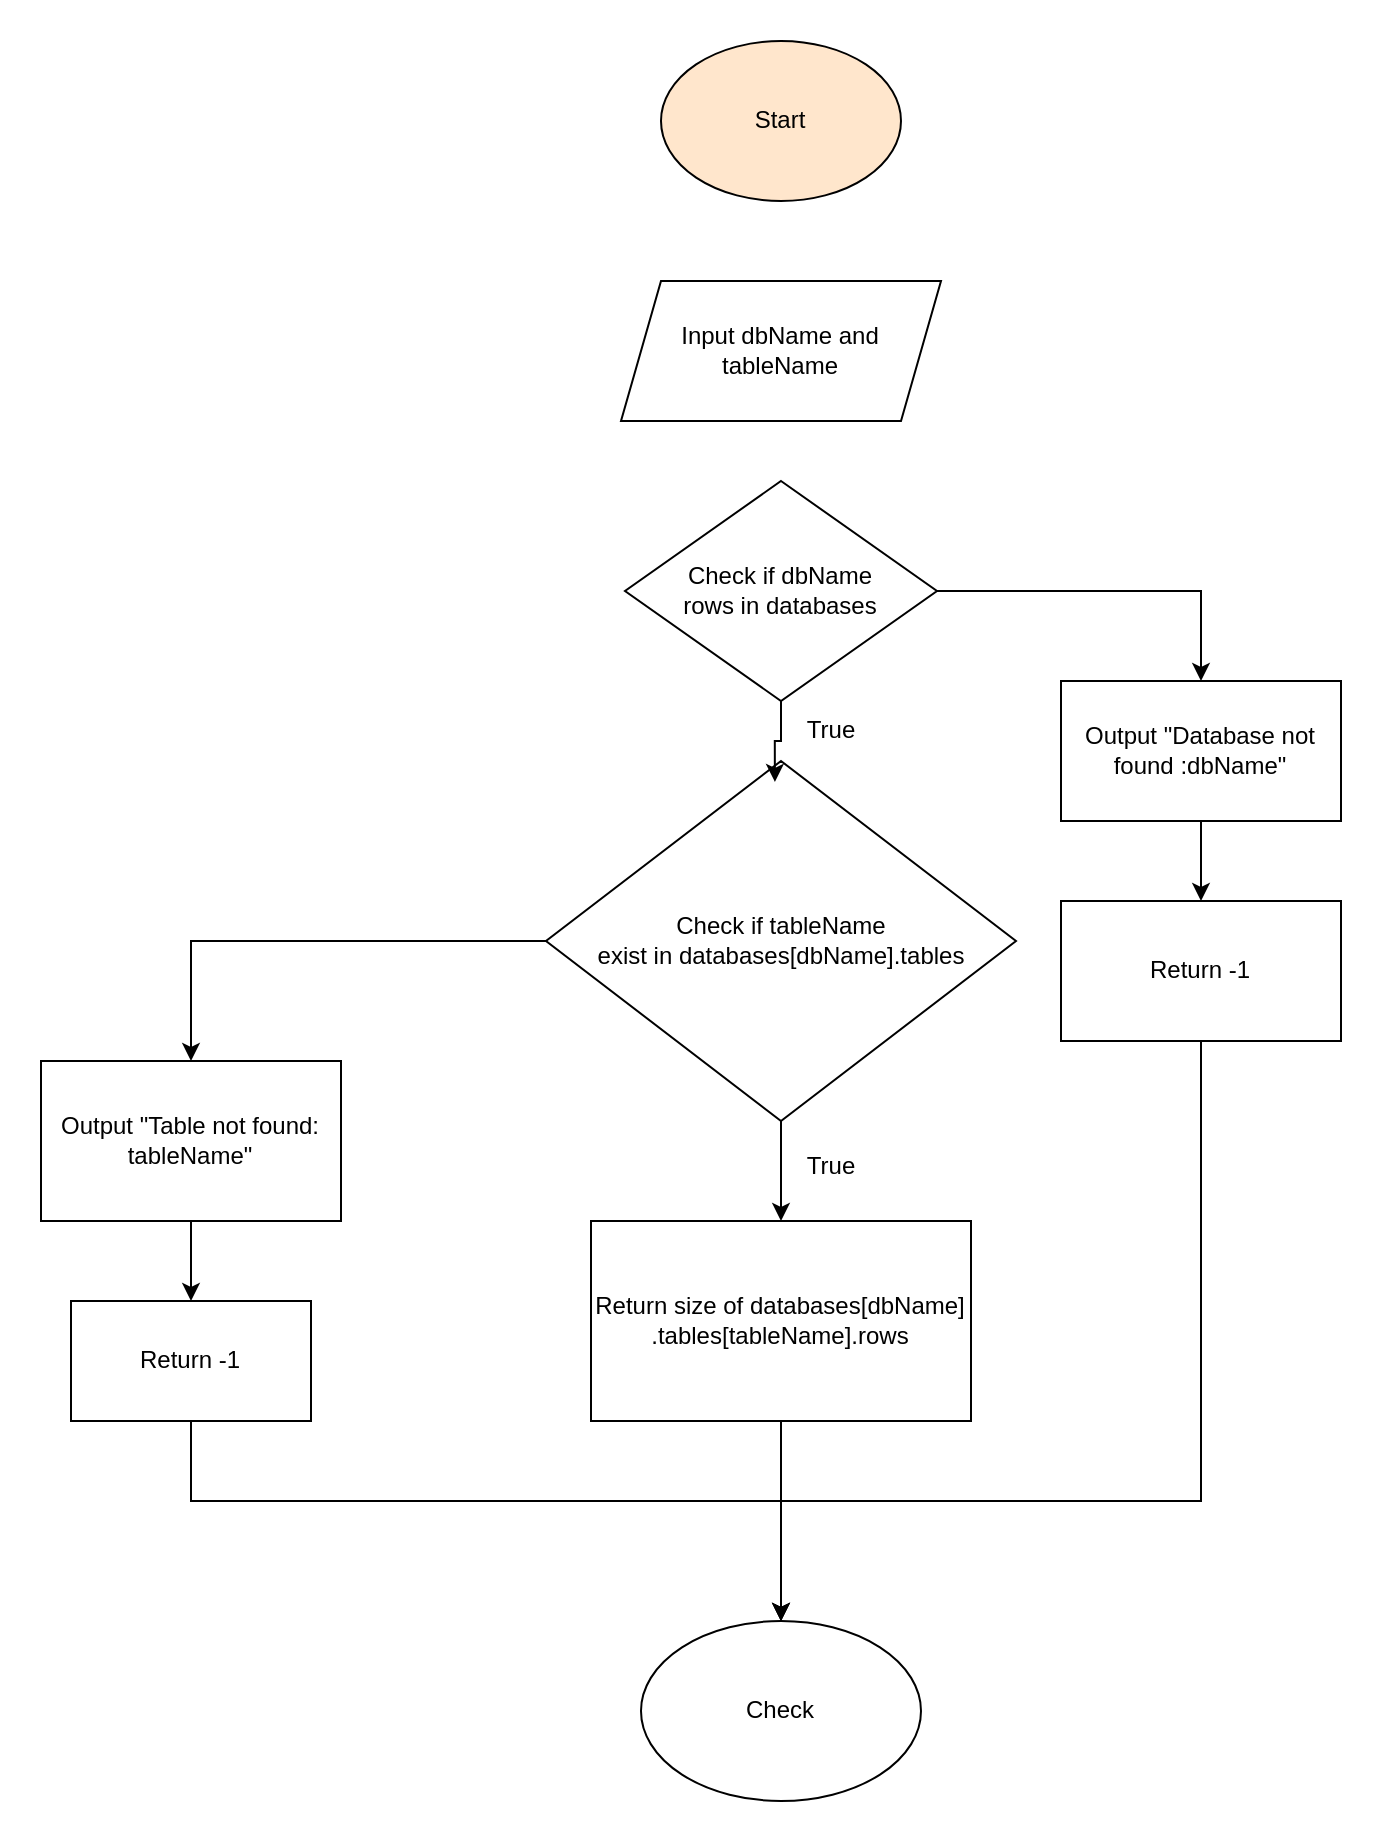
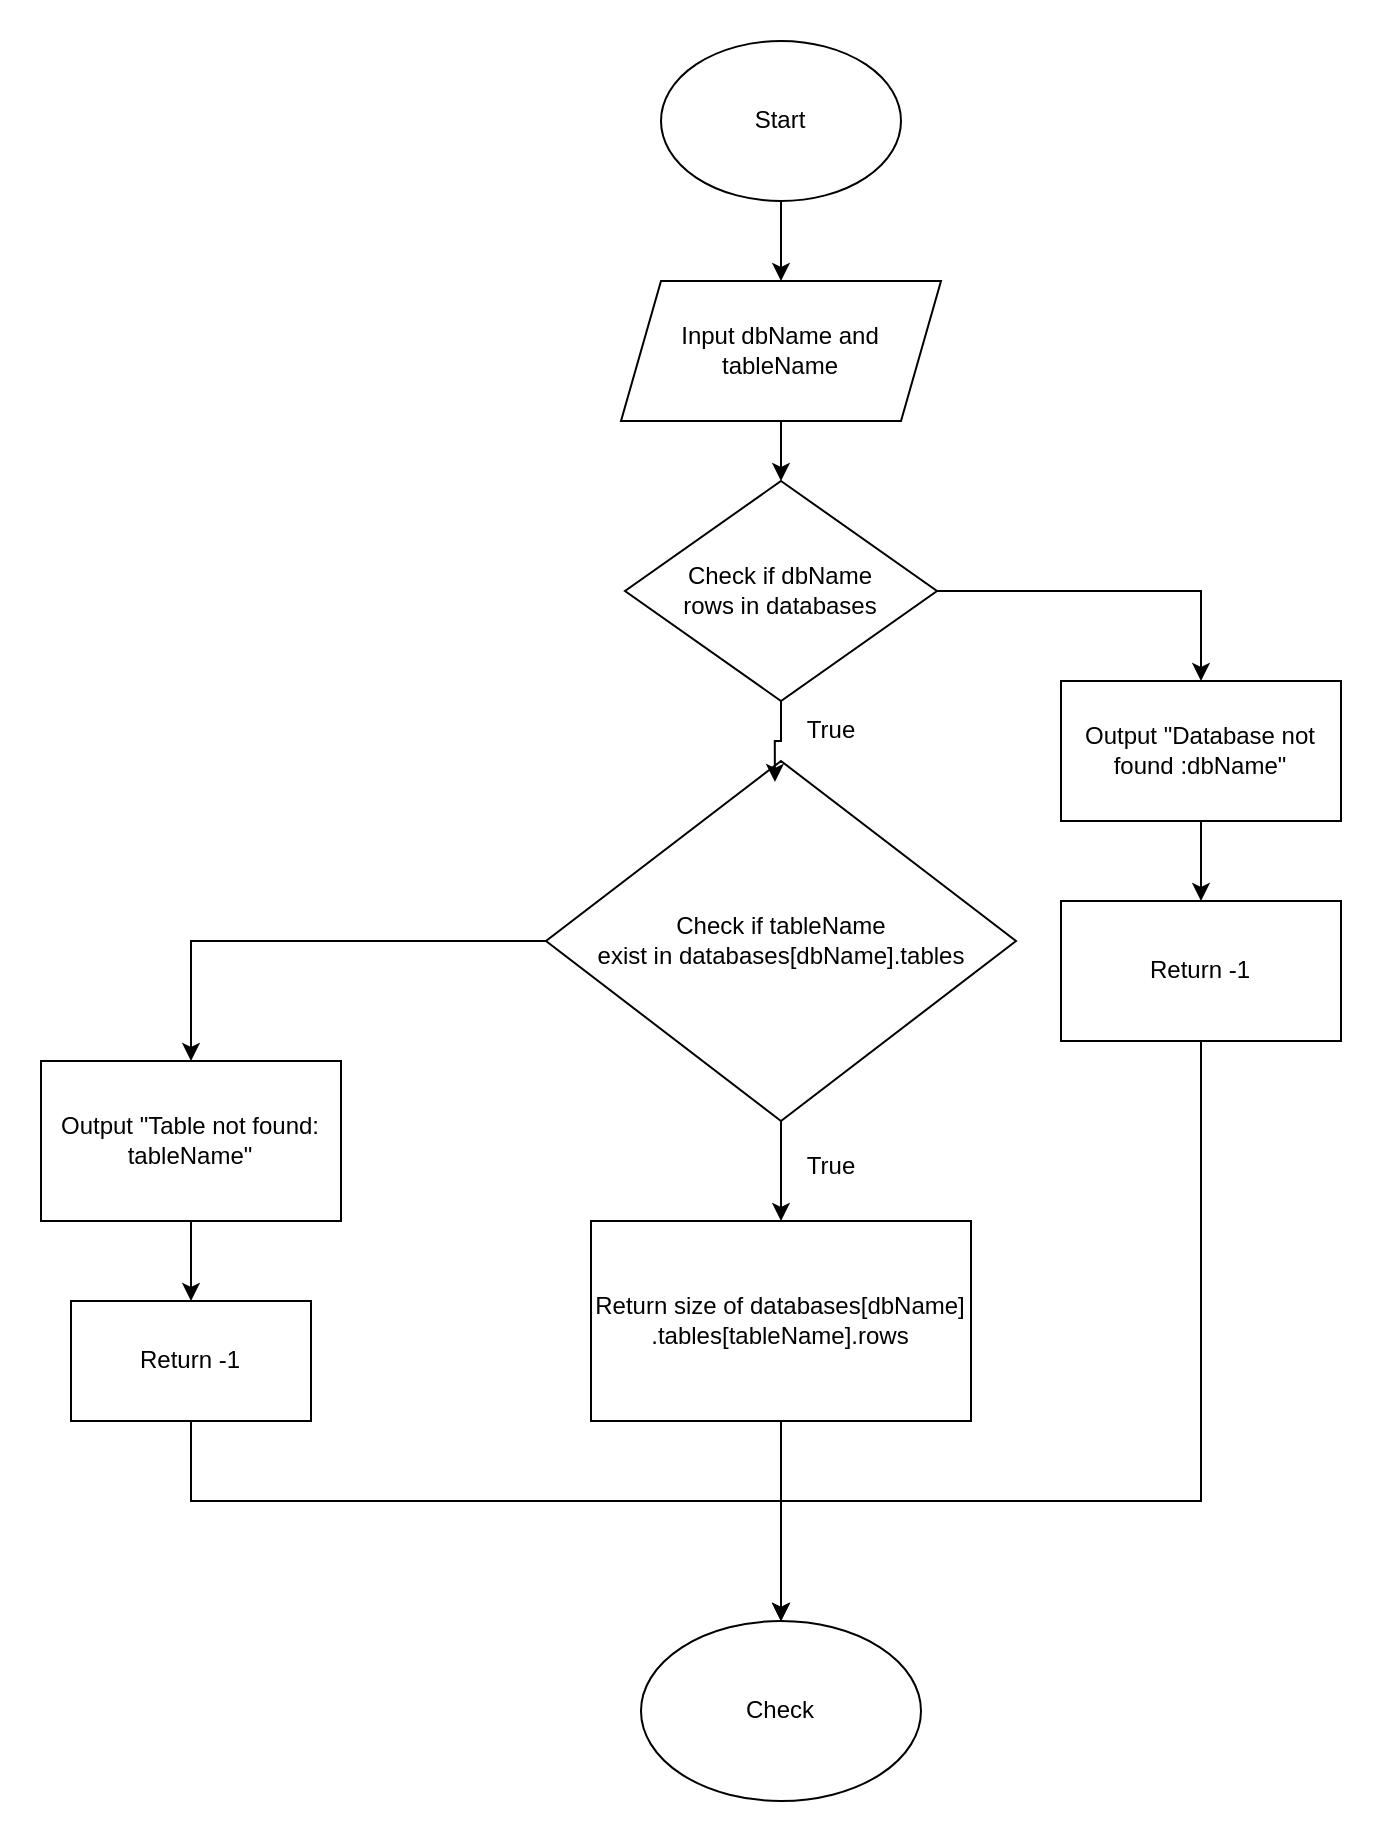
  <mxCell id="0" />
  <mxCell id="1" parent="0" />
- <mxCell id="3" value="Start" style="ellipse;whiteSpace=wrap;html=1;fillColor=#ffe6cc;" vertex="1" parent="1"><mxGeometry x="330" y="20" width="120" height="80" as="geometry" /></mxCell>
+ <mxCell id="2" style="edgeStyle=orthogonalEdgeStyle;rounded=0;orthogonalLoop=1;jettySize=auto;html=1;exitX=0.5;exitY=1;exitDx=0;exitDy=0;entryX=0.5;entryY=0;entryDx=0;entryDy=0;" edge="1" parent="1" source="3" target="5"><mxGeometry relative="1" as="geometry" /></mxCell>
+ <mxCell id="3" value="Start" style="ellipse;whiteSpace=wrap;html=1;" vertex="1" parent="1"><mxGeometry x="330" y="20" width="120" height="80" as="geometry" /></mxCell>
+ <mxCell id="4" style="edgeStyle=orthogonalEdgeStyle;rounded=0;orthogonalLoop=1;jettySize=auto;html=1;exitX=0.5;exitY=1;exitDx=0;exitDy=0;entryX=0.5;entryY=0;entryDx=0;entryDy=0;" edge="1" parent="1" source="5" target="7"><mxGeometry relative="1" as="geometry" /></mxCell>
  <mxCell id="5" value="Input dbName and&lt;div&gt;tableName&lt;/div&gt;" style="shape=parallelogram;perimeter=parallelogramPerimeter;whiteSpace=wrap;html=1;fixedSize=1;" vertex="1" parent="1"><mxGeometry x="310" y="140" width="160" height="70" as="geometry" /></mxCell>
  <mxCell id="6" style="edgeStyle=orthogonalEdgeStyle;rounded=0;orthogonalLoop=1;jettySize=auto;html=1;exitX=1;exitY=0.5;exitDx=0;exitDy=0;entryX=0.5;entryY=0;entryDx=0;entryDy=0;" edge="1" parent="1" source="7" target="9"><mxGeometry relative="1" as="geometry" /></mxCell>
  <mxCell id="7" value="Check if dbName&lt;div&gt;rows in databases&lt;/div&gt;" style="rhombus;whiteSpace=wrap;html=1;" vertex="1" parent="1"><mxGeometry x="312" y="240" width="156" height="110" as="geometry" /></mxCell>
  <mxCell id="8" style="edgeStyle=orthogonalEdgeStyle;rounded=0;orthogonalLoop=1;jettySize=auto;html=1;exitX=0.5;exitY=1;exitDx=0;exitDy=0;entryX=0.5;entryY=0;entryDx=0;entryDy=0;" edge="1" parent="1" source="9" target="11"><mxGeometry relative="1" as="geometry" /></mxCell>
  <mxCell id="9" value="Output &quot;Database not&lt;div&gt;found :dbName&quot;&lt;/div&gt;" style="rounded=0;whiteSpace=wrap;html=1;" vertex="1" parent="1"><mxGeometry x="530" y="340" width="140" height="70" as="geometry" /></mxCell>
  <mxCell id="10" style="edgeStyle=orthogonalEdgeStyle;rounded=0;orthogonalLoop=1;jettySize=auto;html=1;entryX=0.5;entryY=0;entryDx=0;entryDy=0;" edge="1" parent="1" source="11" target="24"><mxGeometry relative="1" as="geometry"><Array as="points"><mxPoint x="600" y="750" /><mxPoint x="390" y="750" /></Array></mxGeometry></mxCell>
  <mxCell id="11" value="Return -1" style="rounded=0;whiteSpace=wrap;html=1;" vertex="1" parent="1"><mxGeometry x="530" y="450" width="140" height="70" as="geometry" /></mxCell>
  <mxCell id="12" style="edgeStyle=orthogonalEdgeStyle;rounded=0;orthogonalLoop=1;jettySize=auto;html=1;exitX=0.5;exitY=1;exitDx=0;exitDy=0;entryX=0.5;entryY=0;entryDx=0;entryDy=0;" edge="1" parent="1" source="14" target="17"><mxGeometry relative="1" as="geometry" /></mxCell>
  <mxCell id="13" style="edgeStyle=orthogonalEdgeStyle;rounded=0;orthogonalLoop=1;jettySize=auto;html=1;entryX=0.5;entryY=0;entryDx=0;entryDy=0;" edge="1" parent="1" source="14" target="21"><mxGeometry relative="1" as="geometry" /></mxCell>
  <mxCell id="14" value="Check if tableName&lt;div&gt;exist in databases[dbName].tables&lt;/div&gt;" style="rhombus;whiteSpace=wrap;html=1;" vertex="1" parent="1"><mxGeometry x="272.5" y="380" width="235" height="180" as="geometry" /></mxCell>
  <mxCell id="15" style="edgeStyle=orthogonalEdgeStyle;rounded=0;orthogonalLoop=1;jettySize=auto;html=1;entryX=0.487;entryY=0.058;entryDx=0;entryDy=0;entryPerimeter=0;" edge="1" parent="1" source="7" target="14"><mxGeometry relative="1" as="geometry" /></mxCell>
  <mxCell id="16" style="edgeStyle=orthogonalEdgeStyle;rounded=0;orthogonalLoop=1;jettySize=auto;html=1;" edge="1" parent="1" source="17" target="24"><mxGeometry relative="1" as="geometry" /></mxCell>
  <mxCell id="17" value="Return size of databases[dbName]&lt;div&gt;.tables[tableName].rows&lt;/div&gt;" style="rounded=0;whiteSpace=wrap;html=1;" vertex="1" parent="1"><mxGeometry x="295" y="610" width="190" height="100" as="geometry" /></mxCell>
  <mxCell id="18" value="True" style="text;html=1;align=center;verticalAlign=middle;resizable=0;points=[];autosize=1;strokeColor=none;fillColor=none;" vertex="1" parent="1"><mxGeometry x="390" y="568" width="50" height="30" as="geometry" /></mxCell>
  <mxCell id="19" value="True" style="text;html=1;align=center;verticalAlign=middle;resizable=0;points=[];autosize=1;strokeColor=none;fillColor=none;" vertex="1" parent="1"><mxGeometry x="390" y="350" width="50" height="30" as="geometry" /></mxCell>
  <mxCell id="20" style="edgeStyle=orthogonalEdgeStyle;rounded=0;orthogonalLoop=1;jettySize=auto;html=1;entryX=0.5;entryY=0;entryDx=0;entryDy=0;" edge="1" parent="1" source="21" target="23"><mxGeometry relative="1" as="geometry" /></mxCell>
  <mxCell id="21" value="Output &quot;Table not found:&lt;div&gt;tableName&quot;&lt;/div&gt;" style="rounded=0;whiteSpace=wrap;html=1;" vertex="1" parent="1"><mxGeometry x="20" y="530" width="150" height="80" as="geometry" /></mxCell>
  <mxCell id="22" style="edgeStyle=orthogonalEdgeStyle;rounded=0;orthogonalLoop=1;jettySize=auto;html=1;entryX=0.5;entryY=0;entryDx=0;entryDy=0;" edge="1" parent="1" source="23" target="24"><mxGeometry relative="1" as="geometry"><Array as="points"><mxPoint x="95" y="750" /><mxPoint x="390" y="750" /></Array></mxGeometry></mxCell>
  <mxCell id="23" value="Return -1" style="rounded=0;whiteSpace=wrap;html=1;" vertex="1" parent="1"><mxGeometry x="35" y="650" width="120" height="60" as="geometry" /></mxCell>
  <mxCell id="24" value="Check" style="ellipse;whiteSpace=wrap;html=1;" vertex="1" parent="1"><mxGeometry x="320" y="810" width="140" height="90" as="geometry" /></mxCell>
